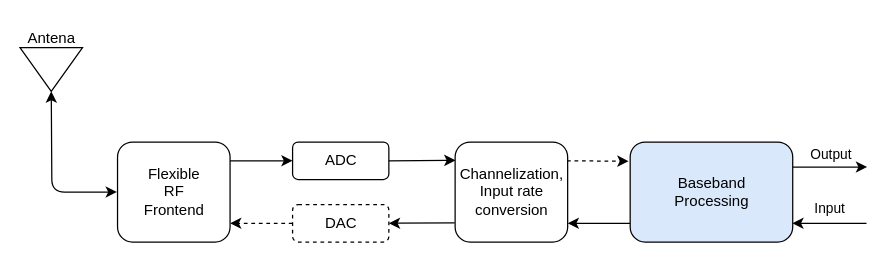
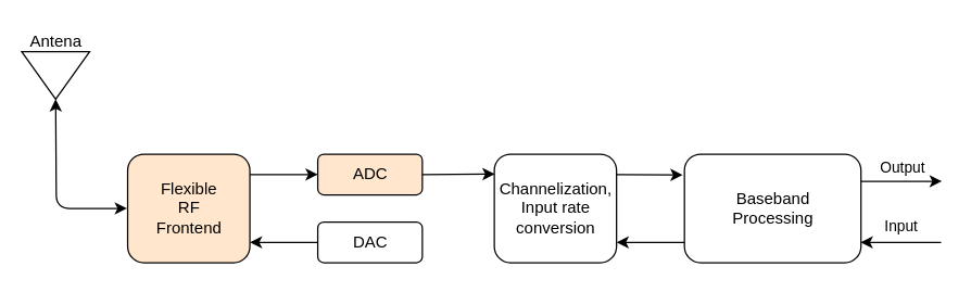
  <mxCell id="0" />
  <mxCell id="1" parent="0" />
  <mxCell id="2" value="" style="triangle;whiteSpace=wrap;html=1;rotation=90;" vertex="1" parent="1"><mxGeometry x="23" y="30" width="35" height="50" as="geometry" /></mxCell>
- <mxCell id="3" value="Flexible&lt;br&gt;RF&lt;br&gt;Frontend&lt;br&gt;" style="rounded=1;whiteSpace=wrap;html=1;" vertex="1" parent="1"><mxGeometry x="93.5" y="113" width="90" height="80" as="geometry" /></mxCell>
- <mxCell id="4" value="ADC" style="rounded=1;whiteSpace=wrap;html=1;" vertex="1" parent="1"><mxGeometry x="233.5" y="113" width="77" height="30" as="geometry" /></mxCell>
- <mxCell id="5" value="DAC" style="rounded=1;whiteSpace=wrap;html=1;dashed=1;" vertex="1" parent="1"><mxGeometry x="233.5" y="163" width="77" height="30" as="geometry" /></mxCell>
- <mxCell id="6" value="Baseband&lt;br&gt;Processing&lt;br&gt;" style="rounded=1;whiteSpace=wrap;html=1;fillColor=#dae8fc;" vertex="1" parent="1"><mxGeometry x="503.5" y="113" width="130" height="80" as="geometry" /></mxCell>
+ <mxCell id="3" value="Flexible&lt;br&gt;RF&lt;br&gt;Frontend&lt;br&gt;" style="rounded=1;whiteSpace=wrap;html=1;fillColor=#ffe6cc;" vertex="1" parent="1"><mxGeometry x="93.5" y="113" width="90" height="80" as="geometry" /></mxCell>
+ <mxCell id="4" value="ADC" style="rounded=1;whiteSpace=wrap;html=1;fillColor=#ffe6cc;" vertex="1" parent="1"><mxGeometry x="233.5" y="113" width="77" height="30" as="geometry" /></mxCell>
+ <mxCell id="5" value="DAC" style="rounded=1;whiteSpace=wrap;html=1;" vertex="1" parent="1"><mxGeometry x="233.5" y="163" width="77" height="30" as="geometry" /></mxCell>
+ <mxCell id="6" value="Baseband&lt;br&gt;Processing&lt;br&gt;" style="rounded=1;whiteSpace=wrap;html=1;" vertex="1" parent="1"><mxGeometry x="503.5" y="113" width="130" height="80" as="geometry" /></mxCell>
  <mxCell id="7" value="&lt;br&gt;Channelization,&lt;br&gt;Input rate&lt;br&gt;conversion&lt;br&gt;&lt;br&gt;" style="rounded=1;whiteSpace=wrap;html=1;" vertex="1" parent="1"><mxGeometry x="363.5" y="113" width="90" height="80" as="geometry" /></mxCell>
  <mxCell id="8" value="" style="endArrow=classic;html=1;entryX=0;entryY=0.5;entryDx=0;entryDy=0;" edge="1" parent="1" target="4"><mxGeometry width="50" height="50" relative="1" as="geometry"><mxPoint x="183.5" y="128" as="sourcePoint" /><mxPoint x="63.5" y="213" as="targetPoint" /></mxGeometry></mxCell>
  <mxCell id="9" value="" style="endArrow=classic;html=1;entryX=0.003;entryY=0.183;entryDx=0;entryDy=0;entryPerimeter=0;" edge="1" parent="1" target="7"><mxGeometry width="50" height="50" relative="1" as="geometry"><mxPoint x="310.5" y="128" as="sourcePoint" /><mxPoint x="360.444" y="127.944" as="targetPoint" /></mxGeometry></mxCell>
- <mxCell id="10" value="" style="endArrow=classic;html=1;exitX=0.994;exitY=0.188;exitDx=0;exitDy=0;exitPerimeter=0;entryX=-0.01;entryY=0.192;entryDx=0;entryDy=0;entryPerimeter=0;dashed=1;" edge="1" parent="1" source="7" target="6"><mxGeometry width="50" height="50" relative="1" as="geometry"><mxPoint x="443.5" y="128" as="sourcePoint" /><mxPoint x="493.5" y="128" as="targetPoint" /></mxGeometry></mxCell>
- <mxCell id="11" value="" style="endArrow=classic;html=1;entryX=1;entryY=0.813;entryDx=0;entryDy=0;exitX=0;exitY=0.5;exitDx=0;exitDy=0;entryPerimeter=0;dashed=1;" edge="1" parent="1" source="5" target="3"><mxGeometry width="50" height="50" relative="1" as="geometry"><mxPoint x="193.5" y="138" as="sourcePoint" /><mxPoint x="243.31" y="138.048" as="targetPoint" /></mxGeometry></mxCell>
- <mxCell id="12" value="" style="endArrow=classic;html=1;entryX=1;entryY=0.5;entryDx=0;entryDy=0;exitX=-0.004;exitY=0.809;exitDx=0;exitDy=0;exitPerimeter=0;" edge="1" parent="1" source="7" target="5"><mxGeometry width="50" height="50" relative="1" as="geometry"><mxPoint x="320.5" y="138" as="sourcePoint" /><mxPoint x="373.9" y="137.8" as="targetPoint" /></mxGeometry></mxCell>
+ <mxCell id="10" value="" style="endArrow=classic;html=1;exitX=0.994;exitY=0.188;exitDx=0;exitDy=0;exitPerimeter=0;entryX=-0.01;entryY=0.192;entryDx=0;entryDy=0;entryPerimeter=0;" edge="1" parent="1" source="7" target="6"><mxGeometry width="50" height="50" relative="1" as="geometry"><mxPoint x="443.5" y="128" as="sourcePoint" /><mxPoint x="493.5" y="128" as="targetPoint" /></mxGeometry></mxCell>
+ <mxCell id="11" value="" style="endArrow=classic;html=1;entryX=1;entryY=0.813;entryDx=0;entryDy=0;exitX=0;exitY=0.5;exitDx=0;exitDy=0;entryPerimeter=0;" edge="1" parent="1" source="5" target="3"><mxGeometry width="50" height="50" relative="1" as="geometry"><mxPoint x="193.5" y="138" as="sourcePoint" /><mxPoint x="243.31" y="138.048" as="targetPoint" /></mxGeometry></mxCell>
  <mxCell id="13" value="" style="endArrow=classic;html=1;exitX=0;exitY=0.813;exitDx=0;exitDy=0;exitPerimeter=0;" edge="1" parent="1" source="6"><mxGeometry width="50" height="50" relative="1" as="geometry"><mxPoint x="493.167" y="177.667" as="sourcePoint" /><mxPoint x="453.5" y="178" as="targetPoint" /></mxGeometry></mxCell>
  <mxCell id="14" value="Antena" style="text;html=1;strokeColor=none;fillColor=none;align=center;verticalAlign=middle;whiteSpace=wrap;rounded=0;" vertex="1" parent="1"><mxGeometry x="20.5" y="20" width="40" height="20" as="geometry" /></mxCell>
  <mxCell id="15" value="Output" style="endArrow=classic;html=1;exitX=1;exitY=0.25;exitDx=0;exitDy=0;" edge="1" parent="1" source="6"><mxGeometry x="-0.007" y="10" width="50" height="50" relative="1" as="geometry"><mxPoint x="33" y="263" as="sourcePoint" /><mxPoint x="693" y="133" as="targetPoint" /><Array as="points"><mxPoint x="663" y="133" /></Array><mxPoint as="offset" /></mxGeometry></mxCell>
  <mxCell id="16" value="Input" style="endArrow=classic;html=1;exitX=1;exitY=0.25;exitDx=0;exitDy=0;verticalAlign=top;" edge="1" parent="1"><mxGeometry x="0.011" y="-25" width="50" height="50" relative="1" as="geometry"><mxPoint x="692.5" y="178" as="sourcePoint" /><mxPoint x="633.167" y="178" as="targetPoint" /><Array as="points"><mxPoint x="662.5" y="178" /></Array><mxPoint as="offset" /></mxGeometry></mxCell>
  <mxCell id="17" value="" style="endArrow=classic;startArrow=classic;html=1;exitX=1;exitY=0.5;exitDx=0;exitDy=0;" edge="1" parent="1" source="2"><mxGeometry width="50" height="50" relative="1" as="geometry"><mxPoint x="13" y="73" as="sourcePoint" /><mxPoint x="93" y="153" as="targetPoint" /><Array as="points"><mxPoint x="41" y="153" /></Array></mxGeometry></mxCell>
